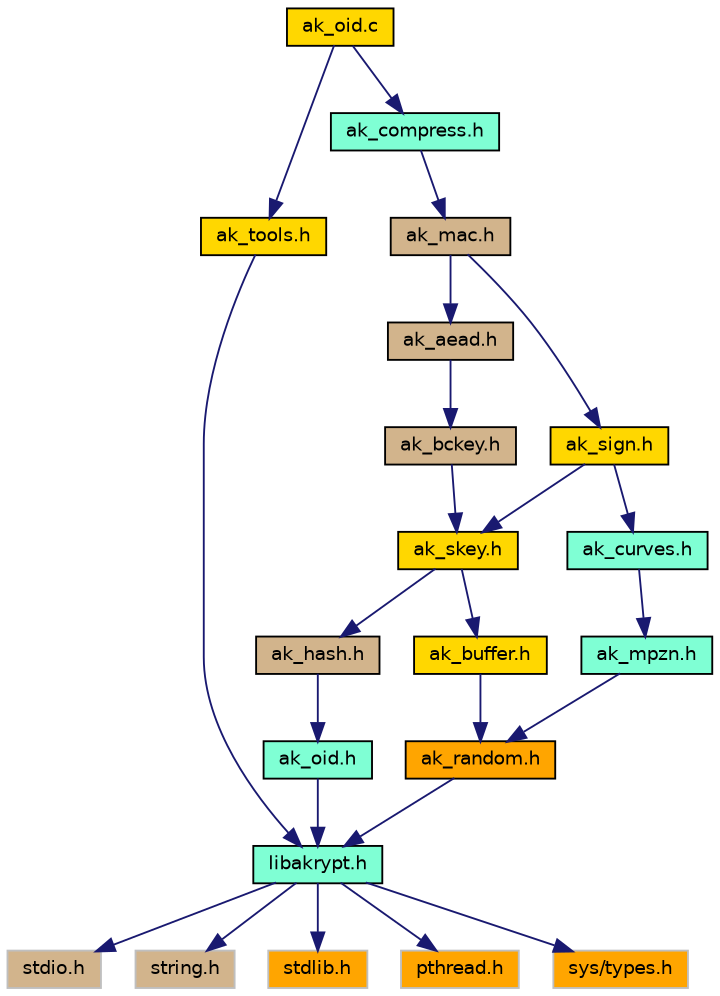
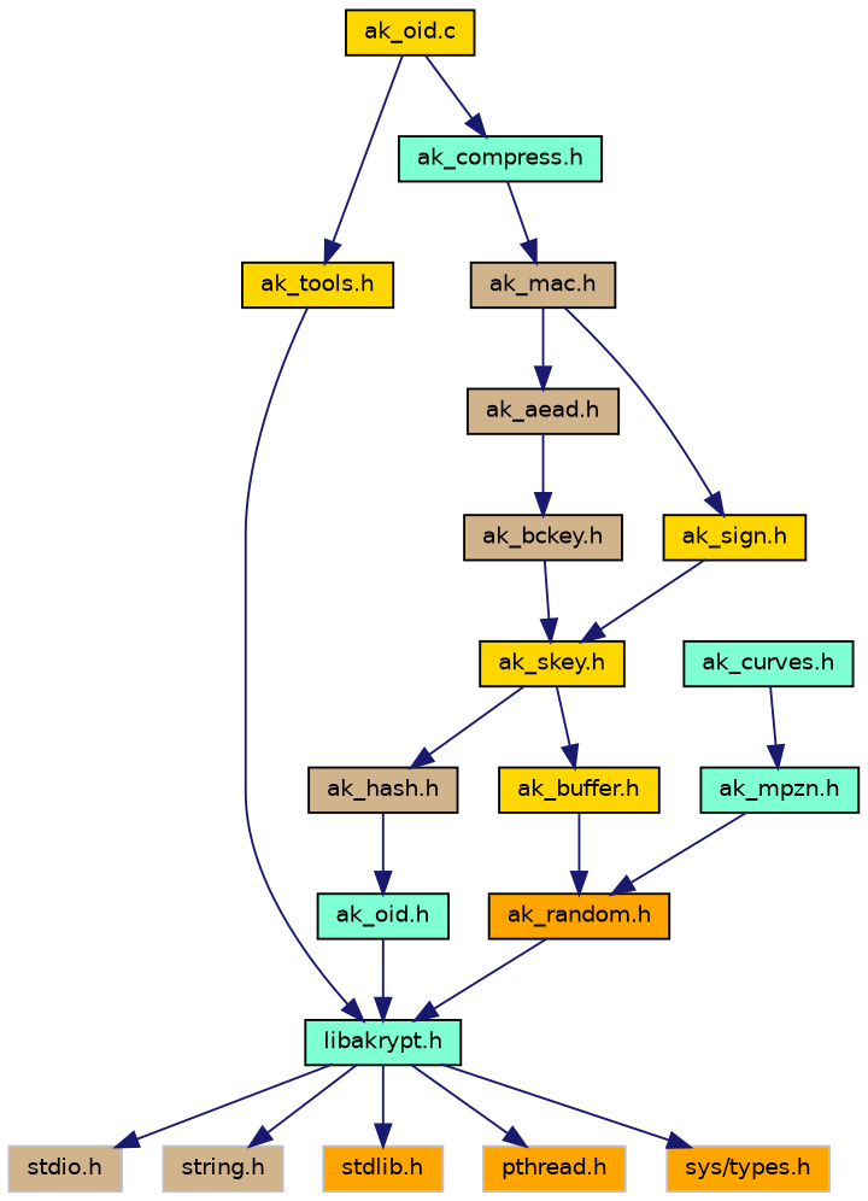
  digraph {
    node [color=black fillcolor=tan fontname=Helvetica fontsize=10 shape=record style=filled]
    edge [color=midnightblue fontname=Helvetica fontsize=10 labelfontname=Helvetica labelfontsize=10 style=solid]
    n1 [fillcolor=gold fontcolor=black height=0.2 label="ak_oid.c" width=0.4]
    n2 [fillcolor=gold height=0.2 label="ak_tools.h" width=0.4]
    n3 [fillcolor=aquamarine height=0.2 label="ak_compress.h" width=0.4]
    n4 [fillcolor=aquamarine height=0.2 label="libakrypt.h" width=0.4]
    n5 [height=0.2 label="ak_mac.h" width=0.4]
    n6 [color=grey75 height=0.2 label="stdio.h" width=0.4]
    n7 [color=grey75 height=0.2 label="string.h" width=0.4]
    n8 [color=grey75 fillcolor=orange height=0.2 label="stdlib.h" width=0.4]
    n9 [color=grey75 fillcolor=orange height=0.2 label="pthread.h" width=0.4]
    n10 [color=grey75 fillcolor=orange height=0.2 label="sys/types.h" width=0.4]
    n11 [fillcolor=gold height=0.2 label="ak_sign.h" width=0.4]
    n12 [height=0.2 label="ak_aead.h" width=0.4]
    n13 [fillcolor=gold height=0.2 label="ak_skey.h" width=0.4]
    n14 [fillcolor=aquamarine height=0.2 label="ak_curves.h" width=0.4]
    n15 [height=0.2 label="ak_bckey.h" width=0.4]
    n16 [height=0.2 label="ak_hash.h" width=0.4]
    n17 [fillcolor=gold height=0.2 label="ak_buffer.h" width=0.4]
    n18 [fillcolor=aquamarine height=0.2 label="ak_mpzn.h" width=0.4]
    n19 [fillcolor=aquamarine height=0.2 label="ak_oid.h" width=0.4]
    n20 [fillcolor=orange height=0.2 label="ak_random.h" width=0.4]
    n1 -> n2
    n1 -> n3
    n2 -> n4
    n3 -> n5
    n4 -> n6
    n4 -> n7
    n4 -> n8
    n4 -> n9
    n4 -> n10
    n5 -> n11
    n5 -> n12
    n11 -> n13
-   n11 -> n14
    n12 -> n15
    n13 -> n16
    n13 -> n17
    n14 -> n18
    n15 -> n13
    n16 -> n19
    n17 -> n20
    n18 -> n20
    n19 -> n4
    n20 -> n4
  }
